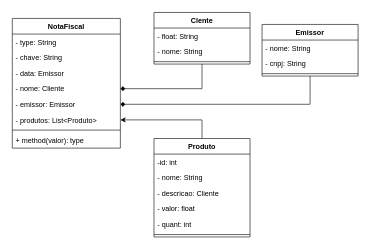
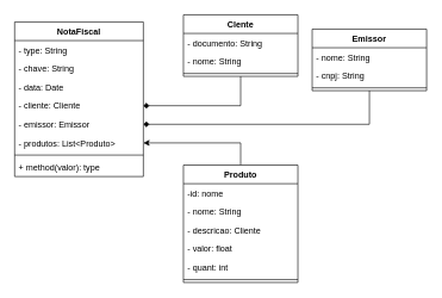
  <mxCell id="0" />
  <mxCell id="1" parent="0" />
  <mxCell id="2" value="NotaFiscal" style="swimlane;fontStyle=1;align=center;verticalAlign=top;childLayout=stackLayout;horizontal=1;startSize=26;horizontalStack=0;resizeParent=1;resizeParentMax=0;resizeLast=0;collapsible=1;marginBottom=0;" vertex="1" parent="1"><mxGeometry x="20" y="30" width="180" height="216" as="geometry" /></mxCell>
  <mxCell id="3" value="- type: String" style="text;strokeColor=none;fillColor=none;align=left;verticalAlign=top;spacingLeft=4;spacingRight=4;overflow=hidden;rotatable=0;points=[[0,0.5],[1,0.5]];portConstraint=eastwest;" vertex="1" parent="2"><mxGeometry y="26" width="180" height="26" as="geometry" /></mxCell>
  <mxCell id="4" value="- chave: String" style="text;strokeColor=none;fillColor=none;align=left;verticalAlign=top;spacingLeft=4;spacingRight=4;overflow=hidden;rotatable=0;points=[[0,0.5],[1,0.5]];portConstraint=eastwest;" vertex="1" parent="2"><mxGeometry y="52" width="180" height="26" as="geometry" /></mxCell>
- <mxCell id="5" value="- data: Emissor" style="text;strokeColor=none;fillColor=none;align=left;verticalAlign=top;spacingLeft=4;spacingRight=4;overflow=hidden;rotatable=0;points=[[0,0.5],[1,0.5]];portConstraint=eastwest;" vertex="1" parent="2"><mxGeometry y="78" width="180" height="26" as="geometry" /></mxCell>
- <mxCell id="6" value="- nome: Cliente" style="text;strokeColor=none;fillColor=none;align=left;verticalAlign=top;spacingLeft=4;spacingRight=4;overflow=hidden;rotatable=0;points=[[0,0.5],[1,0.5]];portConstraint=eastwest;" vertex="1" parent="2"><mxGeometry y="104" width="180" height="26" as="geometry" /></mxCell>
+ <mxCell id="5" value="- data: Date" style="text;strokeColor=none;fillColor=none;align=left;verticalAlign=top;spacingLeft=4;spacingRight=4;overflow=hidden;rotatable=0;points=[[0,0.5],[1,0.5]];portConstraint=eastwest;" vertex="1" parent="2"><mxGeometry y="78" width="180" height="26" as="geometry" /></mxCell>
+ <mxCell id="6" value="- cliente: Cliente" style="text;strokeColor=none;fillColor=none;align=left;verticalAlign=top;spacingLeft=4;spacingRight=4;overflow=hidden;rotatable=0;points=[[0,0.5],[1,0.5]];portConstraint=eastwest;" vertex="1" parent="2"><mxGeometry y="104" width="180" height="26" as="geometry" /></mxCell>
  <mxCell id="7" value="- emissor: Emissor" style="text;strokeColor=none;fillColor=none;align=left;verticalAlign=top;spacingLeft=4;spacingRight=4;overflow=hidden;rotatable=0;points=[[0,0.5],[1,0.5]];portConstraint=eastwest;" vertex="1" parent="2"><mxGeometry y="130" width="180" height="26" as="geometry" /></mxCell>
  <mxCell id="8" value="- produtos: List&lt;Produto&gt;" style="text;strokeColor=none;fillColor=none;align=left;verticalAlign=top;spacingLeft=4;spacingRight=4;overflow=hidden;rotatable=0;points=[[0,0.5],[1,0.5]];portConstraint=eastwest;" vertex="1" parent="2"><mxGeometry y="156" width="180" height="26" as="geometry" /></mxCell>
  <mxCell id="9" value="" style="line;strokeWidth=1;fillColor=none;align=left;verticalAlign=middle;spacingTop=-1;spacingLeft=3;spacingRight=3;rotatable=0;labelPosition=right;points=[];portConstraint=eastwest;" vertex="1" parent="2"><mxGeometry y="182" width="180" height="8" as="geometry" /></mxCell>
  <mxCell id="10" value="+ method(valor): type" style="text;strokeColor=none;fillColor=none;align=left;verticalAlign=top;spacingLeft=4;spacingRight=4;overflow=hidden;rotatable=0;points=[[0,0.5],[1,0.5]];portConstraint=eastwest;" vertex="1" parent="2"><mxGeometry y="190" width="180" height="26" as="geometry" /></mxCell>
  <mxCell id="11" style="edgeStyle=orthogonalEdgeStyle;rounded=0;orthogonalLoop=1;jettySize=auto;html=1;endArrow=diamond;" edge="1" parent="1" source="12" target="6"><mxGeometry relative="1" as="geometry" /></mxCell>
  <mxCell id="12" value="Clente" style="swimlane;fontStyle=1;align=center;verticalAlign=top;childLayout=stackLayout;horizontal=1;startSize=26;horizontalStack=0;resizeParent=1;resizeParentMax=0;resizeLast=0;collapsible=1;marginBottom=0;" vertex="1" parent="1"><mxGeometry x="256" y="20" width="160" height="86" as="geometry" /></mxCell>
- <mxCell id="13" value="- float: String" style="text;strokeColor=none;fillColor=none;align=left;verticalAlign=top;spacingLeft=4;spacingRight=4;overflow=hidden;rotatable=0;points=[[0,0.5],[1,0.5]];portConstraint=eastwest;" vertex="1" parent="12"><mxGeometry y="26" width="160" height="26" as="geometry" /></mxCell>
+ <mxCell id="13" value="- documento: String" style="text;strokeColor=none;fillColor=none;align=left;verticalAlign=top;spacingLeft=4;spacingRight=4;overflow=hidden;rotatable=0;points=[[0,0.5],[1,0.5]];portConstraint=eastwest;" vertex="1" parent="12"><mxGeometry y="26" width="160" height="26" as="geometry" /></mxCell>
  <mxCell id="14" value="- nome: String" style="text;strokeColor=none;fillColor=none;align=left;verticalAlign=top;spacingLeft=4;spacingRight=4;overflow=hidden;rotatable=0;points=[[0,0.5],[1,0.5]];portConstraint=eastwest;" vertex="1" parent="12"><mxGeometry y="52" width="160" height="26" as="geometry" /></mxCell>
  <mxCell id="15" value="" style="line;strokeWidth=1;fillColor=none;align=left;verticalAlign=middle;spacingTop=-1;spacingLeft=3;spacingRight=3;rotatable=0;labelPosition=right;points=[];portConstraint=eastwest;" vertex="1" parent="12"><mxGeometry y="78" width="160" height="8" as="geometry" /></mxCell>
  <mxCell id="16" style="edgeStyle=orthogonalEdgeStyle;rounded=0;orthogonalLoop=1;jettySize=auto;html=1;endArrow=diamond;" edge="1" parent="1" source="17" target="7"><mxGeometry relative="1" as="geometry" /></mxCell>
  <mxCell id="17" value="Emissor" style="swimlane;fontStyle=1;align=center;verticalAlign=top;childLayout=stackLayout;horizontal=1;startSize=26;horizontalStack=0;resizeParent=1;resizeParentMax=0;resizeLast=0;collapsible=1;marginBottom=0;" vertex="1" parent="1"><mxGeometry x="436" y="40" width="160" height="86" as="geometry" /></mxCell>
  <mxCell id="18" value="- nome: String" style="text;strokeColor=none;fillColor=none;align=left;verticalAlign=top;spacingLeft=4;spacingRight=4;overflow=hidden;rotatable=0;points=[[0,0.5],[1,0.5]];portConstraint=eastwest;" vertex="1" parent="17"><mxGeometry y="26" width="160" height="26" as="geometry" /></mxCell>
  <mxCell id="19" value="- cnpj: String" style="text;strokeColor=none;fillColor=none;align=left;verticalAlign=top;spacingLeft=4;spacingRight=4;overflow=hidden;rotatable=0;points=[[0,0.5],[1,0.5]];portConstraint=eastwest;" vertex="1" parent="17"><mxGeometry y="52" width="160" height="26" as="geometry" /></mxCell>
  <mxCell id="20" value="" style="line;strokeWidth=1;fillColor=none;align=left;verticalAlign=middle;spacingTop=-1;spacingLeft=3;spacingRight=3;rotatable=0;labelPosition=right;points=[];portConstraint=eastwest;" vertex="1" parent="17"><mxGeometry y="78" width="160" height="8" as="geometry" /></mxCell>
  <mxCell id="21" style="edgeStyle=orthogonalEdgeStyle;rounded=0;orthogonalLoop=1;jettySize=auto;html=1;" edge="1" parent="1" source="22" target="8"><mxGeometry relative="1" as="geometry" /></mxCell>
  <mxCell id="22" value="Produto" style="swimlane;fontStyle=1;align=center;verticalAlign=top;childLayout=stackLayout;horizontal=1;startSize=26;horizontalStack=0;resizeParent=1;resizeParentMax=0;resizeLast=0;collapsible=1;marginBottom=0;" vertex="1" parent="1"><mxGeometry x="256" y="230" width="160" height="164" as="geometry" /></mxCell>
- <mxCell id="23" value="-id: int" style="text;strokeColor=none;fillColor=none;align=left;verticalAlign=top;spacingLeft=4;spacingRight=4;overflow=hidden;rotatable=0;points=[[0,0.5],[1,0.5]];portConstraint=eastwest;" vertex="1" parent="22"><mxGeometry y="26" width="160" height="26" as="geometry" /></mxCell>
+ <mxCell id="23" value="-id: nome" style="text;strokeColor=none;fillColor=none;align=left;verticalAlign=top;spacingLeft=4;spacingRight=4;overflow=hidden;rotatable=0;points=[[0,0.5],[1,0.5]];portConstraint=eastwest;" vertex="1" parent="22"><mxGeometry y="26" width="160" height="26" as="geometry" /></mxCell>
  <mxCell id="24" value="- nome: String" style="text;strokeColor=none;fillColor=none;align=left;verticalAlign=top;spacingLeft=4;spacingRight=4;overflow=hidden;rotatable=0;points=[[0,0.5],[1,0.5]];portConstraint=eastwest;" vertex="1" parent="22"><mxGeometry y="52" width="160" height="26" as="geometry" /></mxCell>
  <mxCell id="25" value="- descricao: Cliente" style="text;strokeColor=none;fillColor=none;align=left;verticalAlign=top;spacingLeft=4;spacingRight=4;overflow=hidden;rotatable=0;points=[[0,0.5],[1,0.5]];portConstraint=eastwest;" vertex="1" parent="22"><mxGeometry y="78" width="160" height="26" as="geometry" /></mxCell>
  <mxCell id="26" value="- valor: float" style="text;strokeColor=none;fillColor=none;align=left;verticalAlign=top;spacingLeft=4;spacingRight=4;overflow=hidden;rotatable=0;points=[[0,0.5],[1,0.5]];portConstraint=eastwest;" vertex="1" parent="22"><mxGeometry y="104" width="160" height="26" as="geometry" /></mxCell>
  <mxCell id="27" value="- quant: int" style="text;strokeColor=none;fillColor=none;align=left;verticalAlign=top;spacingLeft=4;spacingRight=4;overflow=hidden;rotatable=0;points=[[0,0.5],[1,0.5]];portConstraint=eastwest;" vertex="1" parent="22"><mxGeometry y="130" width="160" height="26" as="geometry" /></mxCell>
  <mxCell id="28" value="" style="line;strokeWidth=1;fillColor=none;align=left;verticalAlign=middle;spacingTop=-1;spacingLeft=3;spacingRight=3;rotatable=0;labelPosition=right;points=[];portConstraint=eastwest;" vertex="1" parent="22"><mxGeometry y="156" width="160" height="8" as="geometry" /></mxCell>
